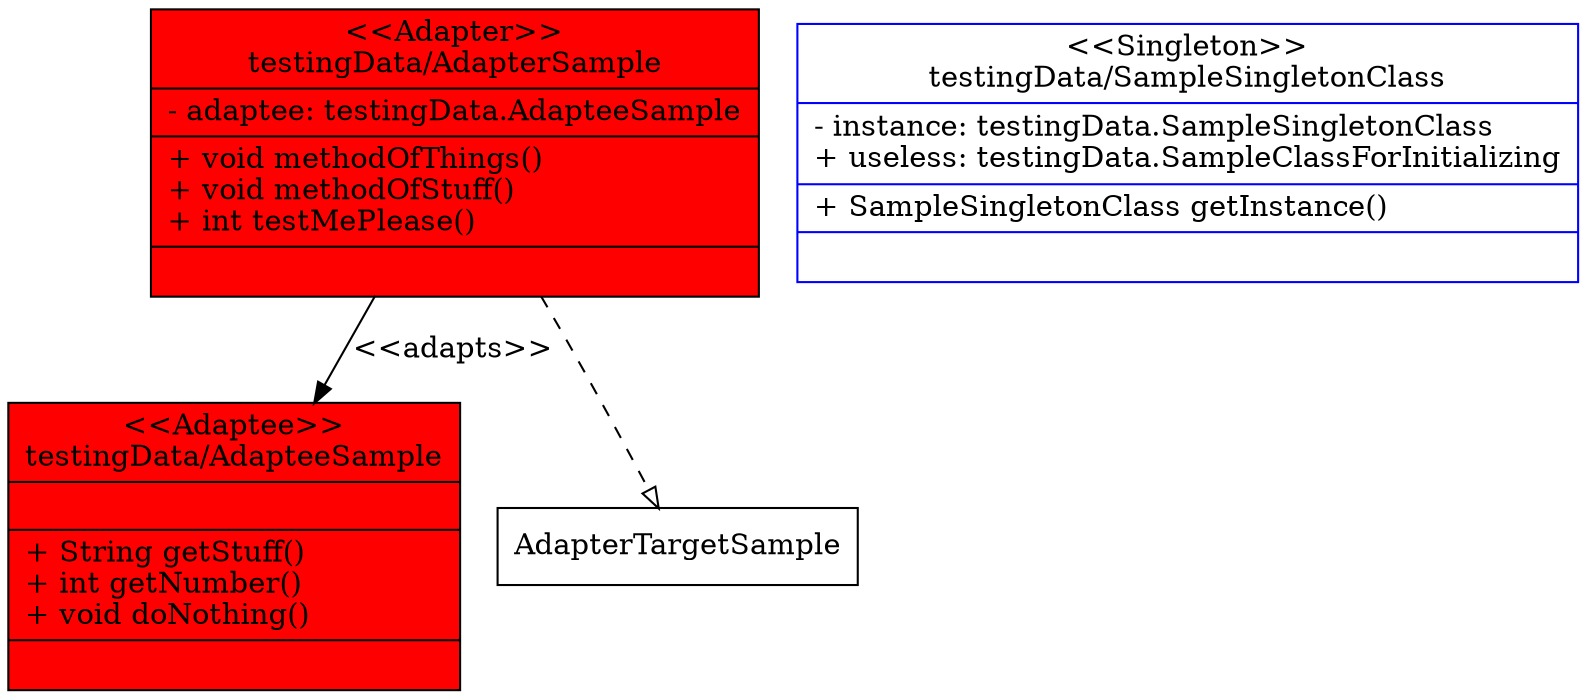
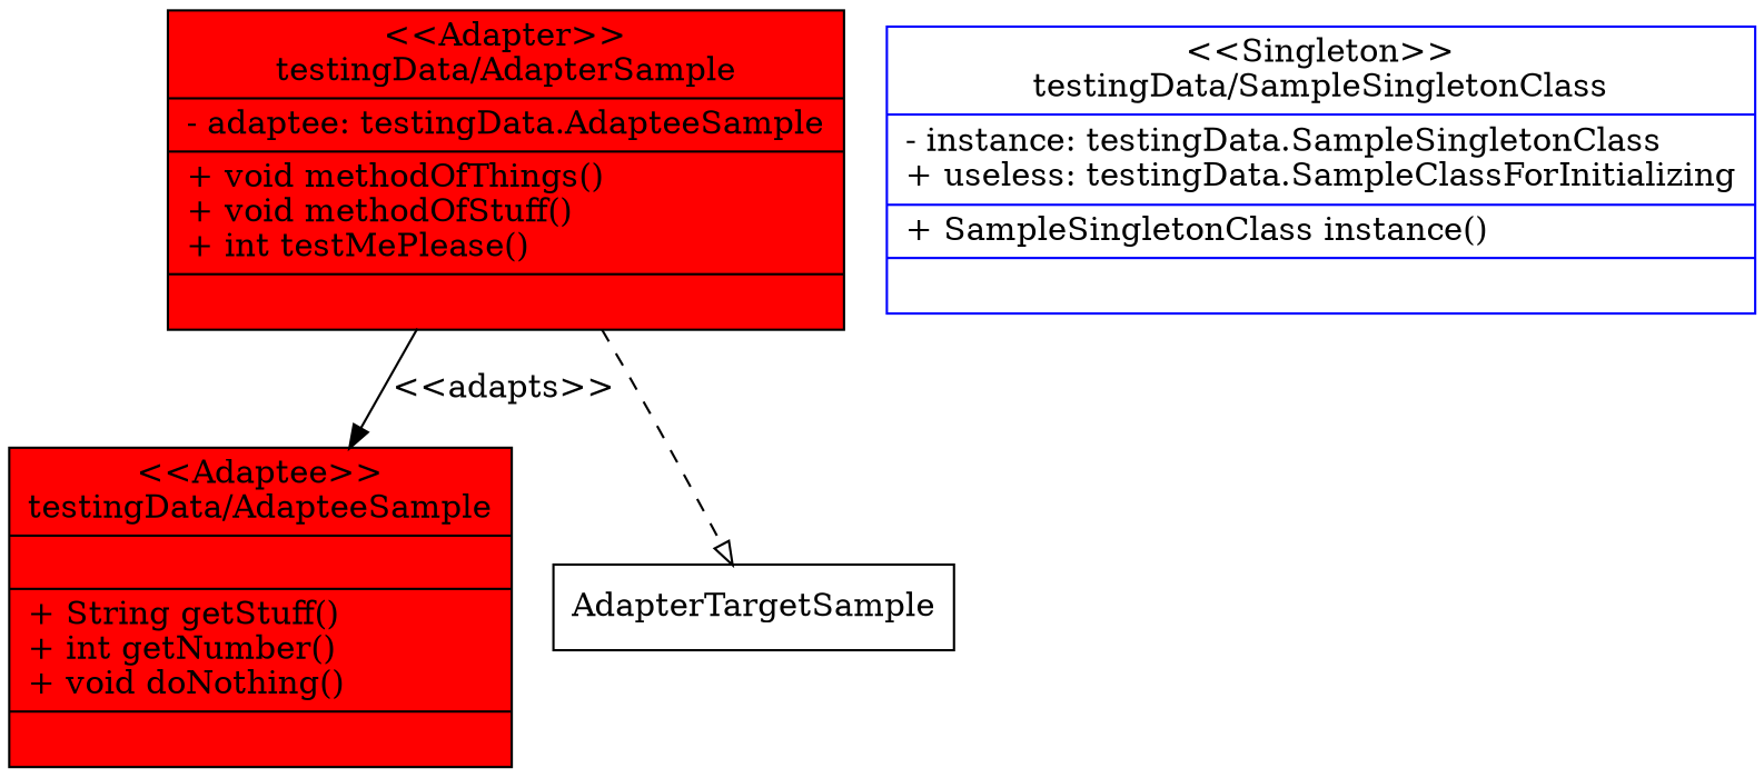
  digraph {
    node [shape=record]
    n1 [fillcolor=red label="{\<\<Adapter\>\>\ntestingData/AdapterSample|- adaptee: testingData.AdapteeSample\l|+ void methodOfThings()\l+ void methodOfStuff()\l+ int testMePlease()\l|}" style=filled]
    n2 [fillcolor=red label="{\<\<Adaptee\>\>\ntestingData/AdapteeSample||+ String getStuff()\l+ int getNumber()\l+ void doNothing()\l|}" style=filled]
    AdapterTargetSample
-   n4 [color=blue label="{\<\<Singleton\>\>\ntestingData/SampleSingletonClass|- instance: testingData.SampleSingletonClass\l+ useless: testingData.SampleClassForInitializing\l|+ SampleSingletonClass getInstance()\l|}"]
+   n4 [color=blue label="{\<\<Singleton\>\>\ntestingData/SampleSingletonClass|- instance: testingData.SampleSingletonClass\l+ useless: testingData.SampleClassForInitializing\l|+ SampleSingletonClass instance()\l|}"]
    n1 -> n2 [label="\<\<adapts\>\>"]
    n1 -> AdapterTargetSample [arrowhead=empty style=dashed]
  }
